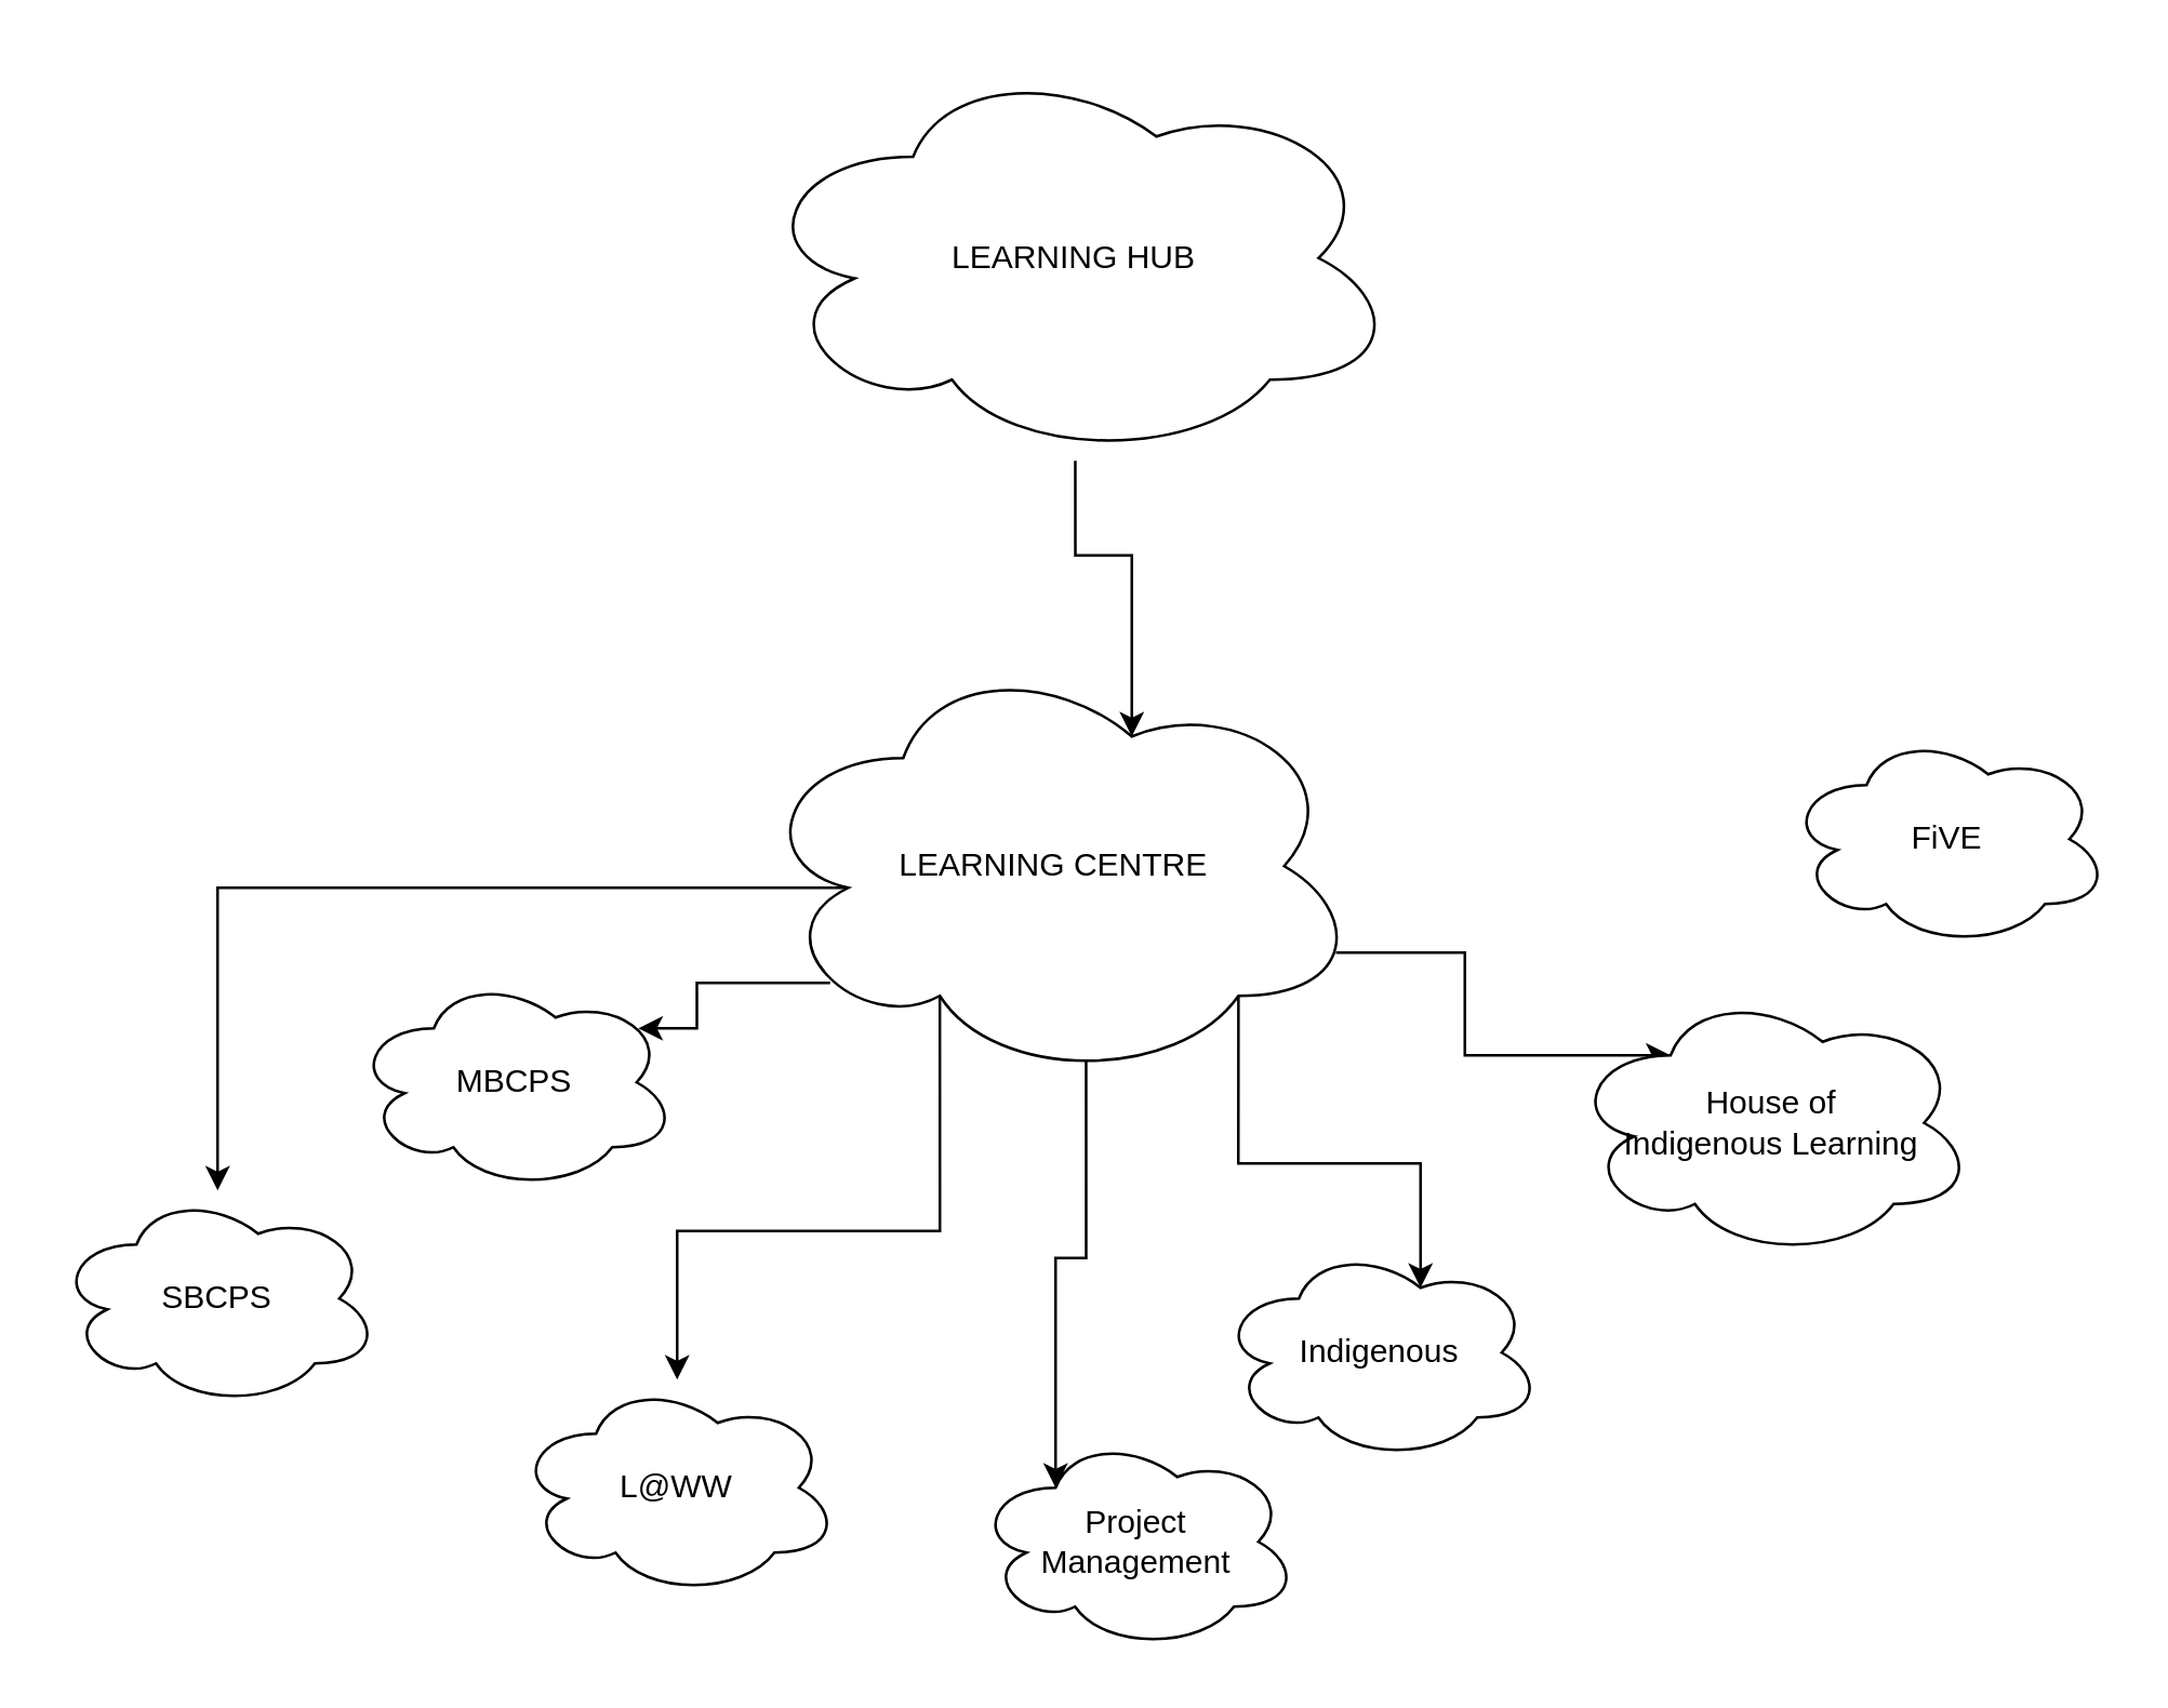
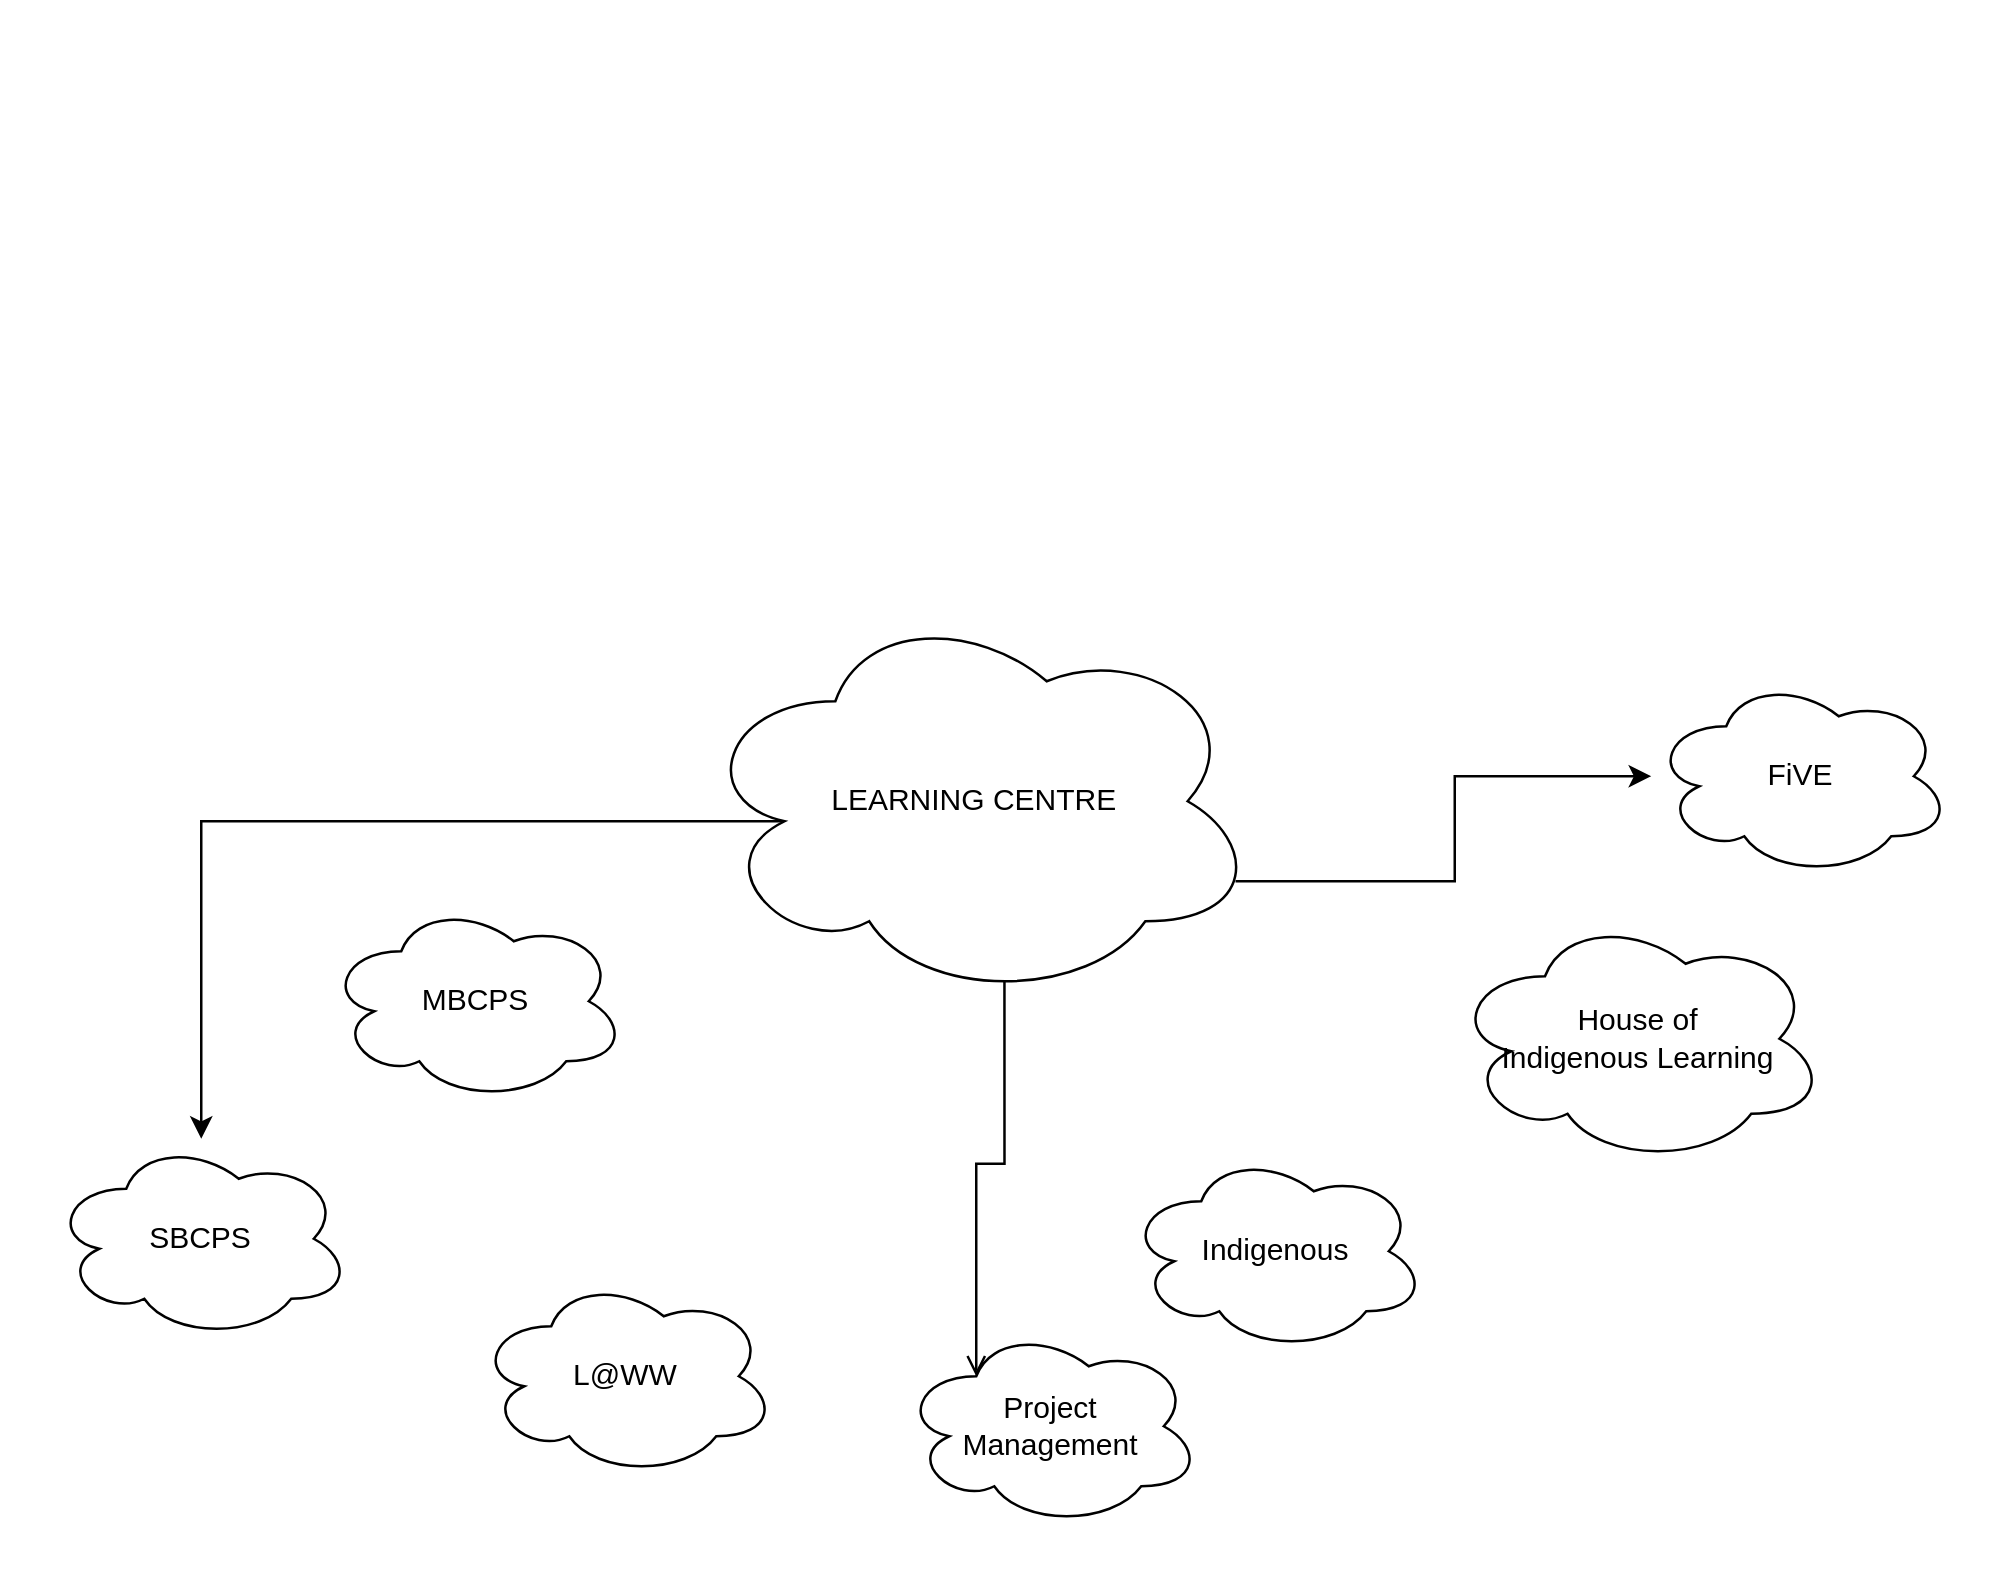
  <mxCell id="0" />
  <mxCell id="1" parent="0" />
- <mxCell id="2" style="edgeStyle=orthogonalEdgeStyle;rounded=0;orthogonalLoop=1;jettySize=auto;html=1;entryX=0.625;entryY=0.2;entryDx=0;entryDy=0;entryPerimeter=0;" edge="1" parent="1" source="3" target="10"><mxGeometry relative="1" as="geometry" /></mxCell>
- <mxCell id="3" value="LEARNING HUB" style="ellipse;shape=cloud;whiteSpace=wrap;html=1;" vertex="1" parent="1"><mxGeometry x="277.28" width="240" height="150" as="geometry" y="20" /></mxCell>
  <mxCell id="4" style="edgeStyle=orthogonalEdgeStyle;rounded=0;orthogonalLoop=1;jettySize=auto;html=1;exitX=0.16;exitY=0.55;exitDx=0;exitDy=0;exitPerimeter=0;" edge="1" parent="1" source="10" target="11"><mxGeometry relative="1" as="geometry" /></mxCell>
- <mxCell id="5" style="edgeStyle=orthogonalEdgeStyle;rounded=0;orthogonalLoop=1;jettySize=auto;html=1;exitX=0.13;exitY=0.77;exitDx=0;exitDy=0;exitPerimeter=0;entryX=0.88;entryY=0.25;entryDx=0;entryDy=0;entryPerimeter=0;" edge="1" parent="1" source="10" target="12"><mxGeometry relative="1" as="geometry" /></mxCell>
- <mxCell id="6" style="edgeStyle=orthogonalEdgeStyle;rounded=0;orthogonalLoop=1;jettySize=auto;html=1;exitX=0.31;exitY=0.8;exitDx=0;exitDy=0;exitPerimeter=0;" edge="1" parent="1" source="10" target="13"><mxGeometry relative="1" as="geometry" /></mxCell>
- <mxCell id="7" style="edgeStyle=orthogonalEdgeStyle;rounded=0;orthogonalLoop=1;jettySize=auto;html=1;exitX=0.8;exitY=0.8;exitDx=0;exitDy=0;exitPerimeter=0;entryX=0.625;entryY=0.2;entryDx=0;entryDy=0;entryPerimeter=0;" edge="1" parent="1" source="10" target="14"><mxGeometry relative="1" as="geometry"><mxPoint x="630" y="520" as="targetPoint" /></mxGeometry></mxCell>
- <mxCell id="8" style="edgeStyle=orthogonalEdgeStyle;rounded=0;orthogonalLoop=1;jettySize=auto;html=1;exitX=0.55;exitY=0.95;exitDx=0;exitDy=0;exitPerimeter=0;entryX=0.25;entryY=0.25;entryDx=0;entryDy=0;entryPerimeter=0;" edge="1" parent="1" source="10" target="17"><mxGeometry relative="1" as="geometry"><mxPoint x="470" y="620" as="targetPoint" /></mxGeometry></mxCell>
- <mxCell id="9" style="edgeStyle=orthogonalEdgeStyle;rounded=0;orthogonalLoop=1;jettySize=auto;html=1;exitX=0.96;exitY=0.7;exitDx=0;exitDy=0;exitPerimeter=0;entryX=0.25;entryY=0.25;entryDx=0;entryDy=0;entryPerimeter=0;" edge="1" parent="1" source="10" target="15"><mxGeometry relative="1" as="geometry" /></mxCell>
+ <mxCell id="8" style="edgeStyle=orthogonalEdgeStyle;rounded=0;orthogonalLoop=1;jettySize=auto;html=1;exitX=0.55;exitY=0.95;exitDx=0;exitDy=0;exitPerimeter=0;entryX=0.25;entryY=0.25;entryDx=0;entryDy=0;entryPerimeter=0;endArrow=open;" edge="1" parent="1" source="10" target="17"><mxGeometry relative="1" as="geometry"><mxPoint x="470" y="620" as="targetPoint" /></mxGeometry></mxCell>
+ <mxCell id="9" style="edgeStyle=orthogonalEdgeStyle;rounded=0;orthogonalLoop=1;jettySize=auto;html=1;exitX=0.96;exitY=0.7;exitDx=0;exitDy=0;exitPerimeter=0;" edge="1" parent="1" source="10" target="16"><mxGeometry relative="1" as="geometry" /></mxCell>
  <mxCell id="10" value="LEARNING CENTRE" style="ellipse;shape=cloud;whiteSpace=wrap;html=1;" vertex="1" parent="1"><mxGeometry x="277.28" y="240" width="225.45" height="160" as="geometry" /></mxCell>
- <mxCell id="11" value="SBCPS" style="ellipse;shape=cloud;whiteSpace=wrap;html=1;" vertex="1" parent="1"><mxGeometry y="440" width="120" height="80" as="geometry" x="20" /></mxCell>
+ <mxCell id="11" value="SBCPS" style="ellipse;shape=cloud;whiteSpace=wrap;html=1;" vertex="1" parent="1"><mxGeometry x="20" y="455" width="120" height="80" as="geometry" /></mxCell>
  <mxCell id="12" value="MBCPS" style="ellipse;shape=cloud;whiteSpace=wrap;html=1;" vertex="1" parent="1"><mxGeometry x="130" y="360" width="120" height="80" as="geometry" /></mxCell>
  <mxCell id="13" value="L@WW" style="ellipse;shape=cloud;whiteSpace=wrap;html=1;" vertex="1" parent="1"><mxGeometry x="190" y="510" width="120" height="80" as="geometry" /></mxCell>
  <mxCell id="14" value="Indigenous" style="ellipse;shape=cloud;whiteSpace=wrap;html=1;" vertex="1" parent="1"><mxGeometry x="450" y="460" width="120" height="80" as="geometry" /></mxCell>
  <mxCell id="15" value="&lt;div&gt;House of &lt;br&gt;&lt;/div&gt;&lt;div&gt;Indigenous Learning&lt;/div&gt;" style="ellipse;shape=cloud;whiteSpace=wrap;html=1;" vertex="1" parent="1"><mxGeometry x="580" y="365" width="150" height="100" as="geometry" /></mxCell>
  <mxCell id="16" value="FiVE" style="ellipse;shape=cloud;whiteSpace=wrap;html=1;" vertex="1" parent="1"><mxGeometry x="660" y="270" width="120" height="80" as="geometry" /></mxCell>
  <mxCell id="17" value="&lt;div&gt;Project &lt;br&gt;&lt;/div&gt;&lt;div&gt;Management&lt;/div&gt;" style="ellipse;shape=cloud;whiteSpace=wrap;html=1;" vertex="1" parent="1"><mxGeometry x="360" y="530" width="120" height="80" as="geometry" /></mxCell>
